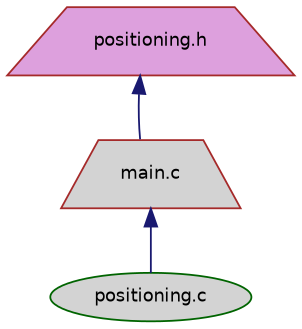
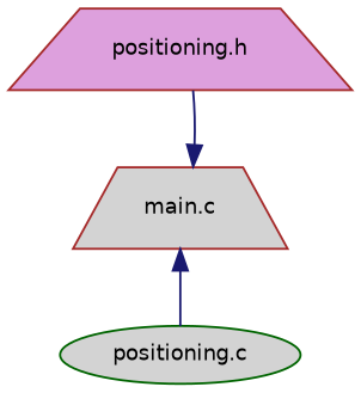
  digraph {
    node [color=brown fillcolor=lightgrey fontname=Helvetica fontsize=10 shape=trapezium style=filled]
    edge [color=midnightblue dir=back fontname=Helvetica fontsize=10 labelfontname=Helvetica labelfontsize=10 style=solid]
    n1 [fillcolor=plum fontcolor=black height=0.2 label="positioning.h" width=0.4]
    n2 [height=0.2 label="main.c" width=0.4]
    n3 [color=darkgreen height=0.2 label="positioning.c" shape=ellipse width=0.4]
-   n1 -> n2
+   n2 -> n1
    n2 -> n3
  }
